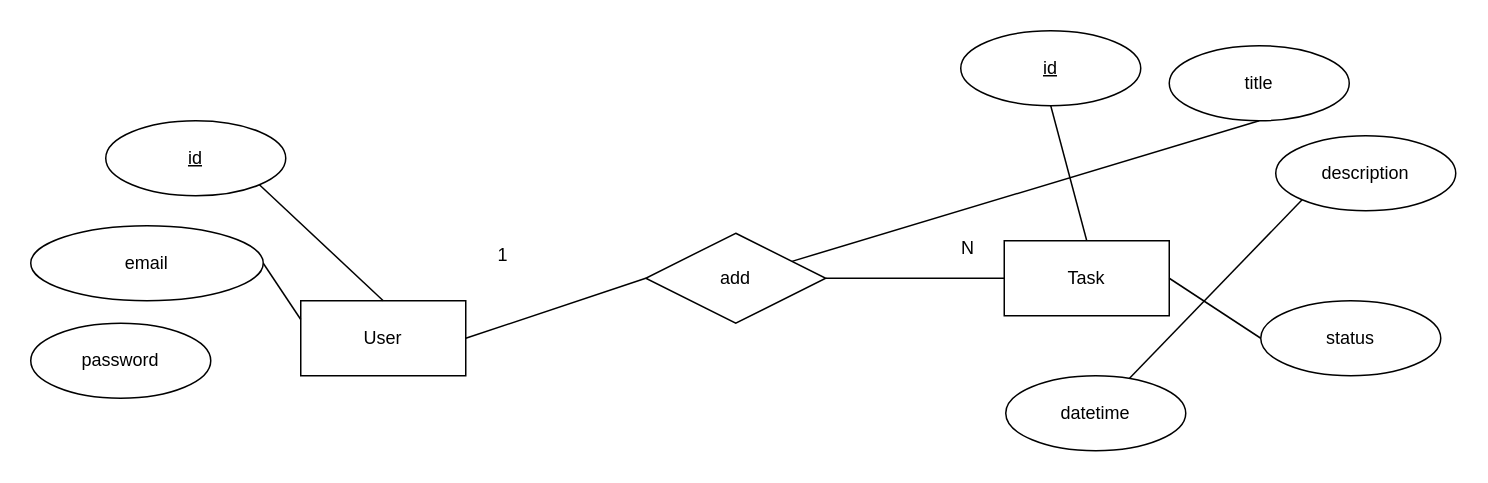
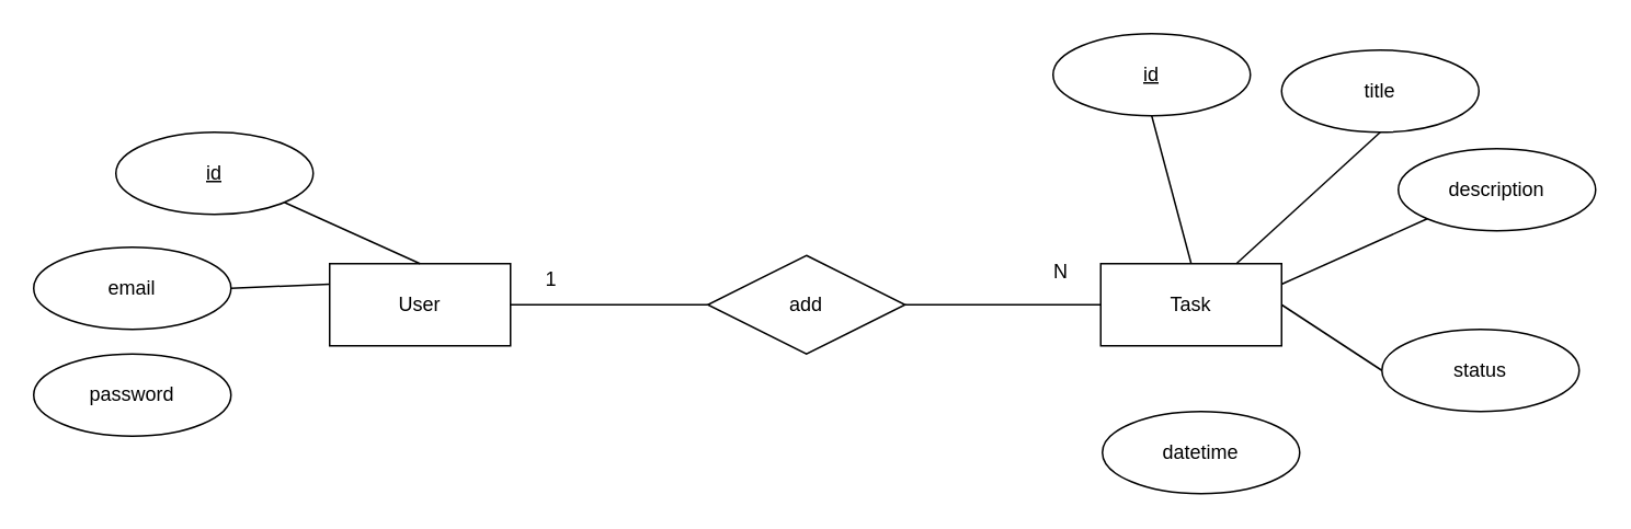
  <mxCell id="0" />
  <mxCell id="1" parent="0" />
  <mxCell id="2" value="Task" style="rounded=0;whiteSpace=wrap;html=1;" vertex="1" parent="1"><mxGeometry x="669" y="160" width="110" height="50" as="geometry" /></mxCell>
  <mxCell id="3" value="title" style="ellipse;whiteSpace=wrap;html=1;fontStyle=0" vertex="1" parent="1"><mxGeometry x="779" y="30" width="120" height="50" as="geometry" /></mxCell>
  <mxCell id="4" value="datetime" style="ellipse;whiteSpace=wrap;html=1;" vertex="1" parent="1"><mxGeometry x="670" y="250" width="120" height="50" as="geometry" /></mxCell>
  <mxCell id="5" value="status" style="ellipse;whiteSpace=wrap;html=1;" vertex="1" parent="1"><mxGeometry x="840" y="200" width="120" height="50" as="geometry" /></mxCell>
  <mxCell id="6" value="description" style="ellipse;whiteSpace=wrap;html=1;" vertex="1" parent="1"><mxGeometry x="850" y="90" width="120" height="50" as="geometry" /></mxCell>
  <mxCell id="7" value="id" style="ellipse;whiteSpace=wrap;html=1;fontStyle=4" vertex="1" parent="1"><mxGeometry x="640" y="20" width="120" height="50" as="geometry" /></mxCell>
- <mxCell id="8" value="User" style="rounded=0;whiteSpace=wrap;html=1;" vertex="1" parent="1"><mxGeometry x="200" y="200" width="110" height="50" as="geometry" /></mxCell>
+ <mxCell id="8" value="User" style="rounded=0;whiteSpace=wrap;html=1;" vertex="1" parent="1"><mxGeometry x="200" y="160" width="110" height="50" as="geometry" /></mxCell>
  <mxCell id="9" value="id" style="ellipse;whiteSpace=wrap;html=1;fontStyle=4" vertex="1" parent="1"><mxGeometry x="70" y="80" width="120" height="50" as="geometry" /></mxCell>
- <mxCell id="10" value="email" style="ellipse;whiteSpace=wrap;html=1;fontStyle=0" vertex="1" parent="1"><mxGeometry x="20" y="150" width="155" height="50" as="geometry" /></mxCell>
+ <mxCell id="10" value="email" style="ellipse;whiteSpace=wrap;html=1;fontStyle=0" vertex="1" parent="1"><mxGeometry x="20" y="150" width="120" height="50" as="geometry" /></mxCell>
  <mxCell id="11" value="password" style="ellipse;whiteSpace=wrap;html=1;fontStyle=0" vertex="1" parent="1"><mxGeometry x="20" y="215" width="120" height="50" as="geometry" /></mxCell>
  <mxCell id="12" value="add" style="shape=rhombus;perimeter=rhombusPerimeter;whiteSpace=wrap;html=1;align=center;" vertex="1" parent="1"><mxGeometry x="430" y="155" width="120" height="60" as="geometry" /></mxCell>
  <mxCell id="13" value="" style="endArrow=none;html=1;rounded=0;exitX=1;exitY=0.5;exitDx=0;exitDy=0;entryX=0;entryY=0.5;entryDx=0;entryDy=0;" edge="1" parent="1" source="8" target="12"><mxGeometry relative="1" as="geometry"><mxPoint x="370" y="240" as="sourcePoint" /><mxPoint x="530" y="240" as="targetPoint" /></mxGeometry></mxCell>
  <mxCell id="14" value="" style="endArrow=none;html=1;rounded=0;exitX=1;exitY=0.5;exitDx=0;exitDy=0;entryX=0;entryY=0.5;entryDx=0;entryDy=0;" edge="1" parent="1" source="12" target="2"><mxGeometry relative="1" as="geometry"><mxPoint x="470" y="260" as="sourcePoint" /><mxPoint x="590" y="260" as="targetPoint" /></mxGeometry></mxCell>
  <mxCell id="15" value="" style="endArrow=none;html=1;rounded=0;exitX=1;exitY=1;exitDx=0;exitDy=0;entryX=0.5;entryY=0;entryDx=0;entryDy=0;" edge="1" parent="1" source="9" target="8"><mxGeometry relative="1" as="geometry"><mxPoint x="300" y="50" as="sourcePoint" /><mxPoint x="340" y="125" as="targetPoint" /></mxGeometry></mxCell>
  <mxCell id="16" value="" style="endArrow=none;html=1;rounded=0;exitX=1;exitY=0.5;exitDx=0;exitDy=0;entryX=0;entryY=0.25;entryDx=0;entryDy=0;" edge="1" parent="1" source="10" target="8"><mxGeometry relative="1" as="geometry"><mxPoint x="170" y="251.5" as="sourcePoint" /><mxPoint x="223" y="318.5" as="targetPoint" /></mxGeometry></mxCell>
  <mxCell id="17" value="" style="endArrow=none;html=1;rounded=0;exitX=0.5;exitY=1;exitDx=0;exitDy=0;entryX=0.5;entryY=0;entryDx=0;entryDy=0;" edge="1" parent="1" source="7" target="2"><mxGeometry relative="1" as="geometry"><mxPoint x="610" y="75" as="sourcePoint" /><mxPoint x="650" y="150" as="targetPoint" /></mxGeometry></mxCell>
- <mxCell id="18" value="" style="endArrow=none;html=1;rounded=0;exitX=0.5;exitY=1;exitDx=0;exitDy=0;" edge="1" parent="1" source="3" target="12"><mxGeometry relative="1" as="geometry"><mxPoint x="690" y="70" as="sourcePoint" /><mxPoint x="808" y="178" as="targetPoint" /></mxGeometry></mxCell>
- <mxCell id="19" value="" style="endArrow=none;html=1;rounded=0;exitX=0;exitY=1;exitDx=0;exitDy=0;" edge="1" parent="1" source="6" target="4"><mxGeometry relative="1" as="geometry"><mxPoint x="800" y="95" as="sourcePoint" /><mxPoint x="854" y="195" as="targetPoint" /></mxGeometry></mxCell>
+ <mxCell id="18" value="" style="endArrow=none;html=1;rounded=0;exitX=0.5;exitY=1;exitDx=0;exitDy=0;entryX=0.75;entryY=0;entryDx=0;entryDy=0;" edge="1" parent="1" source="3" target="2"><mxGeometry relative="1" as="geometry"><mxPoint x="690" y="70" as="sourcePoint" /><mxPoint x="808" y="178" as="targetPoint" /></mxGeometry></mxCell>
+ <mxCell id="19" value="" style="endArrow=none;html=1;rounded=0;exitX=0;exitY=1;exitDx=0;exitDy=0;entryX=1;entryY=0.25;entryDx=0;entryDy=0;" edge="1" parent="1" source="6" target="2"><mxGeometry relative="1" as="geometry"><mxPoint x="800" y="95" as="sourcePoint" /><mxPoint x="854" y="195" as="targetPoint" /></mxGeometry></mxCell>
  <mxCell id="20" value="" style="endArrow=none;html=1;rounded=0;exitX=0;exitY=0.5;exitDx=0;exitDy=0;entryX=1;entryY=0.5;entryDx=0;entryDy=0;" edge="1" parent="1" source="5" target="2"><mxGeometry relative="1" as="geometry"><mxPoint x="870" y="155" as="sourcePoint" /><mxPoint x="814" y="242" as="targetPoint" /></mxGeometry></mxCell>
  <mxCell id="21" value="1" style="text;html=1;align=center;verticalAlign=middle;whiteSpace=wrap;rounded=0;" vertex="1" parent="1"><mxGeometry x="320" y="155" width="30" height="30" as="geometry" /></mxCell>
  <mxCell id="22" value="N" style="text;html=1;align=center;verticalAlign=middle;whiteSpace=wrap;rounded=0;" vertex="1" parent="1"><mxGeometry x="630" y="150" width="30" height="30" as="geometry" /></mxCell>
